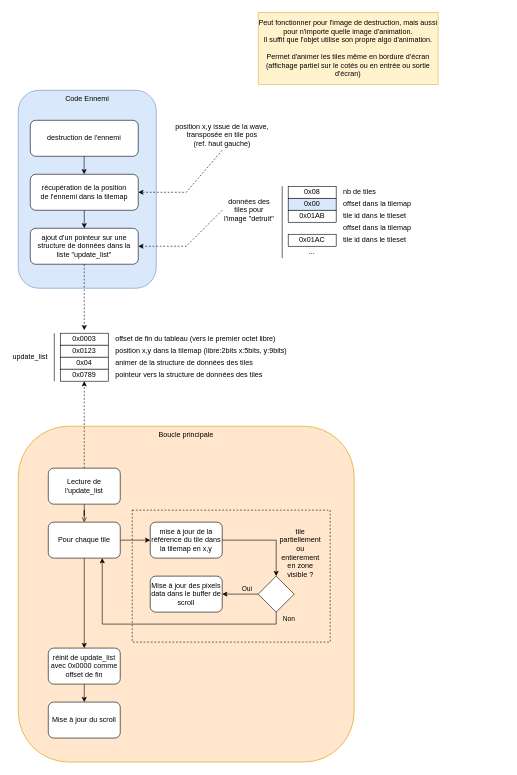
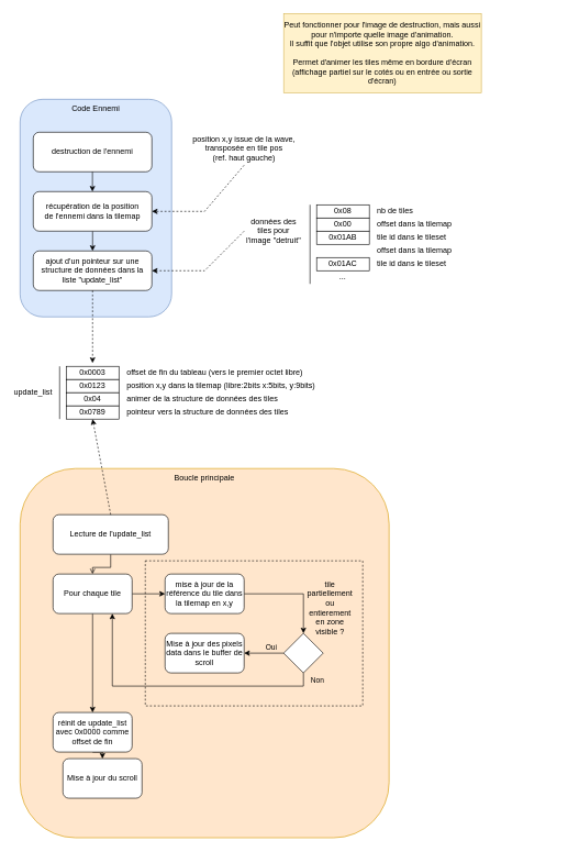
  <mxCell id="0" />
  <mxCell id="1" parent="0" />
  <mxCell id="2" value="Code Ennemi" style="rounded=1;whiteSpace=wrap;html=1;verticalAlign=top;fillColor=#dae8fc;strokeColor=#6c8ebf;" parent="1" vertex="1"><mxGeometry x="30" y="150" width="230" height="330" as="geometry" /></mxCell>
  <mxCell id="3" value="ajout d'un pointeur sur une structure de données dans la liste &quot;update_list&quot;" style="rounded=1;whiteSpace=wrap;html=1;" parent="1" vertex="1"><mxGeometry x="50" y="380" width="180" height="60" as="geometry" /></mxCell>
  <mxCell id="4" value="0x0003" style="rounded=0;whiteSpace=wrap;html=1;" parent="1" vertex="1"><mxGeometry x="100" y="555" width="80" height="20" as="geometry" /></mxCell>
  <mxCell id="5" value="0x0123" style="rounded=0;whiteSpace=wrap;html=1;" parent="1" vertex="1"><mxGeometry x="100" y="575" width="80" height="20" as="geometry" /></mxCell>
  <mxCell id="6" value="0x04" style="rounded=0;whiteSpace=wrap;html=1;" parent="1" vertex="1"><mxGeometry x="100" y="595" width="80" height="20" as="geometry" /></mxCell>
  <mxCell id="7" value="0x0789" style="rounded=0;whiteSpace=wrap;html=1;" parent="1" vertex="1"><mxGeometry x="100" y="615" width="80" height="20" as="geometry" /></mxCell>
  <mxCell id="8" value="update_list" style="text;html=1;align=center;verticalAlign=middle;whiteSpace=wrap;rounded=0;" parent="1" vertex="1"><mxGeometry x="20" y="580" width="60" height="30" as="geometry" /></mxCell>
  <mxCell id="9" value="offset de fin du tableau (vers le premier octet libre)" style="text;html=1;align=left;verticalAlign=middle;whiteSpace=wrap;rounded=0;" parent="1" vertex="1"><mxGeometry x="190" y="550" width="270" height="30" as="geometry" /></mxCell>
  <mxCell id="10" value="position x,y dans la tilemap (libre:2bits x:5bits, y:9bits)" style="text;html=1;align=left;verticalAlign=middle;whiteSpace=wrap;rounded=0;" parent="1" vertex="1"><mxGeometry x="190" y="570" width="320" height="30" as="geometry" /></mxCell>
  <mxCell id="11" value="animer de la structure de données des tiles" style="text;html=1;align=left;verticalAlign=middle;whiteSpace=wrap;rounded=0;" parent="1" vertex="1"><mxGeometry x="190" y="590" width="410" height="30" as="geometry" /></mxCell>
  <mxCell id="12" value="pointeur vers la structure de données des tiles" style="text;html=1;align=left;verticalAlign=middle;whiteSpace=wrap;rounded=0;" parent="1" vertex="1"><mxGeometry x="190" y="610" width="410" height="30" as="geometry" /></mxCell>
  <mxCell id="13" value="" style="endArrow=none;html=1;rounded=0;" parent="1" edge="1"><mxGeometry width="50" height="50" relative="1" as="geometry"><mxPoint x="90" y="635" as="sourcePoint" /><mxPoint x="90" y="555" as="targetPoint" /></mxGeometry></mxCell>
  <mxCell id="14" value="destruction de l'ennemi" style="rounded=1;whiteSpace=wrap;html=1;" parent="1" vertex="1"><mxGeometry x="50" y="200" width="180" height="60" as="geometry" /></mxCell>
  <mxCell id="15" value="" style="endArrow=classic;html=1;rounded=0;exitX=0.5;exitY=1;exitDx=0;exitDy=0;entryX=0.5;entryY=0;entryDx=0;entryDy=0;" parent="1" source="21" target="3" edge="1"><mxGeometry width="50" height="50" relative="1" as="geometry"><mxPoint x="340" y="520" as="sourcePoint" /><mxPoint x="390" y="470" as="targetPoint" /></mxGeometry></mxCell>
  <mxCell id="16" value="" style="endArrow=classic;html=1;rounded=0;exitX=0.5;exitY=1;exitDx=0;exitDy=0;dashed=1;" parent="1" source="3" edge="1"><mxGeometry width="50" height="50" relative="1" as="geometry"><mxPoint x="340" y="520" as="sourcePoint" /><mxPoint x="140" y="550" as="targetPoint" /></mxGeometry></mxCell>
  <mxCell id="17" value="0x08" style="rounded=0;whiteSpace=wrap;html=1;" parent="1" vertex="1"><mxGeometry x="480" y="310" width="80" height="20" as="geometry" /></mxCell>
- <mxCell id="18" value="0x00" style="rounded=0;whiteSpace=wrap;html=1;fillColor=#dae8fc;" parent="1" vertex="1"><mxGeometry x="480" y="330" width="80" height="20" as="geometry" /></mxCell>
+ <mxCell id="18" value="0x00" style="rounded=0;whiteSpace=wrap;html=1;" parent="1" vertex="1"><mxGeometry x="480" y="330" width="80" height="20" as="geometry" /></mxCell>
  <mxCell id="19" value="0x01AB" style="rounded=0;whiteSpace=wrap;html=1;" parent="1" vertex="1"><mxGeometry x="480" y="350" width="80" height="20" as="geometry" /></mxCell>
  <mxCell id="20" value="" style="endArrow=none;html=1;rounded=0;" parent="1" edge="1"><mxGeometry width="50" height="50" relative="1" as="geometry"><mxPoint x="470" y="430" as="sourcePoint" /><mxPoint x="470" y="310" as="targetPoint" /></mxGeometry></mxCell>
  <mxCell id="21" value="récupération de la position&lt;div&gt;de l'ennemi dans la tilemap&lt;/div&gt;" style="rounded=1;whiteSpace=wrap;html=1;" parent="1" vertex="1"><mxGeometry x="50" y="290" width="180" height="60" as="geometry" /></mxCell>
  <mxCell id="22" value="" style="endArrow=classic;html=1;rounded=0;exitX=0.5;exitY=1;exitDx=0;exitDy=0;entryX=0.5;entryY=0;entryDx=0;entryDy=0;" parent="1" edge="1"><mxGeometry width="50" height="50" relative="1" as="geometry"><mxPoint x="139.8" y="260" as="sourcePoint" /><mxPoint x="139.8" y="290" as="targetPoint" /></mxGeometry></mxCell>
  <mxCell id="23" value="données des tiles pour l'image &quot;detruit&quot;" style="text;html=1;align=center;verticalAlign=middle;whiteSpace=wrap;rounded=0;" parent="1" vertex="1"><mxGeometry x="370" y="320" width="90" height="60" as="geometry" /></mxCell>
  <mxCell id="24" value="position x,y issue de la wave, transposée en tile pos&lt;div&gt;(ref. haut gauche)&lt;/div&gt;" style="text;html=1;align=center;verticalAlign=middle;whiteSpace=wrap;rounded=0;" parent="1" vertex="1"><mxGeometry x="290" y="200" width="160" height="50" as="geometry" /></mxCell>
  <mxCell id="25" value="" style="endArrow=classic;html=1;rounded=0;exitX=0.5;exitY=1;exitDx=0;exitDy=0;dashed=1;entryX=1;entryY=0.5;entryDx=0;entryDy=0;" parent="1" source="24" target="21" edge="1"><mxGeometry width="50" height="50" relative="1" as="geometry"><mxPoint x="309.31" y="250" as="sourcePoint" /><mxPoint x="309.31" y="350" as="targetPoint" /><Array as="points"><mxPoint x="310" y="320" /></Array></mxGeometry></mxCell>
  <mxCell id="26" value="" style="endArrow=classic;html=1;rounded=0;exitX=0;exitY=0.5;exitDx=0;exitDy=0;dashed=1;entryX=1;entryY=0.5;entryDx=0;entryDy=0;" parent="1" source="23" target="3" edge="1"><mxGeometry width="50" height="50" relative="1" as="geometry"><mxPoint x="400" y="280" as="sourcePoint" /><mxPoint x="240" y="330" as="targetPoint" /><Array as="points"><mxPoint x="310" y="410" /></Array></mxGeometry></mxCell>
  <mxCell id="27" value="nb de tiles" style="text;html=1;align=left;verticalAlign=middle;whiteSpace=wrap;rounded=0;" parent="1" vertex="1"><mxGeometry x="570" y="305" width="270" height="30" as="geometry" /></mxCell>
  <mxCell id="28" value="offset dans la tilemap" style="text;html=1;align=left;verticalAlign=middle;whiteSpace=wrap;rounded=0;" parent="1" vertex="1"><mxGeometry x="570" y="325" width="270" height="30" as="geometry" /></mxCell>
  <mxCell id="29" value="tile id dans le tileset" style="text;html=1;align=left;verticalAlign=middle;whiteSpace=wrap;rounded=0;" parent="1" vertex="1"><mxGeometry x="570" y="345" width="270" height="30" as="geometry" /></mxCell>
  <mxCell id="30" value="Peut fonctionner pour l'image de destruction, mais aussi pour n'importe quelle image d'animation.&lt;div&gt;Il suffit que l'objet utilise son propre algo d'animation.&lt;/div&gt;&lt;div&gt;&lt;br&gt;&lt;/div&gt;&lt;div&gt;Permet d'animer les tiles même en bordure d'écran (affichage partiel sur le cotés ou en entrée ou sortie d'écran)&lt;/div&gt;" style="rounded=0;whiteSpace=wrap;html=1;fillColor=#fff2cc;strokeColor=#d6b656;" parent="1" vertex="1"><mxGeometry x="430" y="20" width="300" height="120" as="geometry" /></mxCell>
  <mxCell id="31" value="offset dans la tilemap" style="text;html=1;align=left;verticalAlign=middle;whiteSpace=wrap;rounded=0;" parent="1" vertex="1"><mxGeometry x="570" y="365" width="270" height="30" as="geometry" /></mxCell>
  <mxCell id="32" value="tile id dans le tileset" style="text;html=1;align=left;verticalAlign=middle;whiteSpace=wrap;rounded=0;" parent="1" vertex="1"><mxGeometry x="570" y="385" width="270" height="30" as="geometry" /></mxCell>
  <mxCell id="33" value="0x01AC" style="rounded=0;whiteSpace=wrap;html=1;" parent="1" vertex="1"><mxGeometry x="480" y="390" width="80" height="20" as="geometry" /></mxCell>
  <mxCell id="34" value="..." style="rounded=0;whiteSpace=wrap;html=1;strokeColor=none;fillColor=none;" parent="1" vertex="1"><mxGeometry x="480" y="410" width="80" height="20" as="geometry" /></mxCell>
  <mxCell id="35" value="Boucle principale" style="rounded=1;whiteSpace=wrap;html=1;verticalAlign=top;fillColor=#ffe6cc;strokeColor=#d79b00;" vertex="1" parent="1"><mxGeometry x="30" y="710" width="560" height="560" as="geometry" /></mxCell>
- <mxCell id="36" value="Mise à jour du scroll" style="rounded=1;whiteSpace=wrap;html=1;" vertex="1" parent="1"><mxGeometry x="80" y="1170" width="120" height="60" as="geometry" /></mxCell>
+ <mxCell id="36" value="Mise à jour du scroll" style="rounded=1;whiteSpace=wrap;html=1;" vertex="1" parent="1"><mxGeometry x="95" y="1150" width="120" height="60" as="geometry" /></mxCell>
  <mxCell id="37" style="edgeStyle=orthogonalEdgeStyle;rounded=0;orthogonalLoop=1;jettySize=auto;html=1;exitX=0.5;exitY=1;exitDx=0;exitDy=0;endArrow=open;" edge="1" parent="1" source="38" target="44"><mxGeometry relative="1" as="geometry" /></mxCell>
- <mxCell id="38" value="Lecture de l'update_list" style="rounded=1;whiteSpace=wrap;html=1;" vertex="1" parent="1"><mxGeometry x="80" y="780" width="120" height="60" as="geometry" /></mxCell>
+ <mxCell id="38" value="Lecture de l'update_list" style="rounded=1;whiteSpace=wrap;html=1;" vertex="1" parent="1"><mxGeometry x="80" y="780" width="175" height="60" as="geometry" /></mxCell>
  <mxCell id="39" value="" style="endArrow=classic;html=1;rounded=0;exitX=0.5;exitY=0;exitDx=0;exitDy=0;dashed=1;entryX=0.5;entryY=1;entryDx=0;entryDy=0;" edge="1" parent="1" source="38" target="7"><mxGeometry width="50" height="50" relative="1" as="geometry"><mxPoint x="150" y="450" as="sourcePoint" /><mxPoint x="150" y="560" as="targetPoint" /><Array as="points" /></mxGeometry></mxCell>
  <mxCell id="40" value="&#10;&lt;span style=&quot;color: rgb(0, 0, 0); font-family: Helvetica; font-size: 12px; font-style: normal; font-variant-ligatures: normal; font-variant-caps: normal; font-weight: 400; letter-spacing: normal; orphans: 2; text-align: center; text-indent: 0px; text-transform: none; widows: 2; word-spacing: 0px; -webkit-text-stroke-width: 0px; white-space: normal; text-decoration-thickness: initial; text-decoration-style: initial; text-decoration-color: initial; float: none; display: inline !important;&quot;&gt;tile partiellement ou entierement en zone visible ?&lt;/span&gt;&#10;&#10;" style="edgeStyle=orthogonalEdgeStyle;rounded=0;orthogonalLoop=1;jettySize=auto;html=1;exitX=1;exitY=0.5;exitDx=0;exitDy=0;entryX=0.5;entryY=0;entryDx=0;entryDy=0;labelBackgroundColor=none;" edge="1" parent="1" source="41" target="50"><mxGeometry x="0.571" y="40" relative="1" as="geometry"><mxPoint as="offset" /></mxGeometry></mxCell>
  <mxCell id="41" value="mise à jour de la référence du tile dans la tilemap en x,y" style="rounded=1;whiteSpace=wrap;html=1;" vertex="1" parent="1"><mxGeometry x="250" y="870" width="120" height="60" as="geometry" /></mxCell>
  <mxCell id="42" style="edgeStyle=orthogonalEdgeStyle;rounded=0;orthogonalLoop=1;jettySize=auto;html=1;exitX=1;exitY=0.5;exitDx=0;exitDy=0;" edge="1" parent="1" source="44" target="41"><mxGeometry relative="1" as="geometry" /></mxCell>
  <mxCell id="43" style="edgeStyle=orthogonalEdgeStyle;rounded=0;orthogonalLoop=1;jettySize=auto;html=1;exitX=0.5;exitY=1;exitDx=0;exitDy=0;entryX=0.5;entryY=0;entryDx=0;entryDy=0;" edge="1" parent="1" source="44" target="53"><mxGeometry relative="1" as="geometry" /></mxCell>
  <mxCell id="44" value="Pour chaque tile" style="rounded=1;whiteSpace=wrap;html=1;" vertex="1" parent="1"><mxGeometry x="80" y="870" width="120" height="60" as="geometry" /></mxCell>
  <mxCell id="45" value="Mise à jour des pixels data dans le buffer de scroll" style="rounded=1;whiteSpace=wrap;html=1;" vertex="1" parent="1"><mxGeometry x="250" y="960" width="120" height="60" as="geometry" /></mxCell>
  <mxCell id="46" style="edgeStyle=orthogonalEdgeStyle;rounded=0;orthogonalLoop=1;jettySize=auto;html=1;exitX=0;exitY=0.5;exitDx=0;exitDy=0;" edge="1" parent="1" source="50" target="45"><mxGeometry relative="1" as="geometry" /></mxCell>
  <mxCell id="47" value="Oui" style="edgeLabel;html=1;align=center;verticalAlign=middle;resizable=0;points=[];labelBackgroundColor=none;" vertex="1" connectable="0" parent="46"><mxGeometry x="0.3" relative="1" as="geometry"><mxPoint x="19" y="-10" as="offset" /></mxGeometry></mxCell>
  <mxCell id="48" style="edgeStyle=orthogonalEdgeStyle;rounded=0;orthogonalLoop=1;jettySize=auto;html=1;exitX=0.5;exitY=1;exitDx=0;exitDy=0;entryX=0.75;entryY=1;entryDx=0;entryDy=0;" edge="1" parent="1" source="50" target="44"><mxGeometry relative="1" as="geometry" /></mxCell>
  <mxCell id="49" value="Non" style="edgeLabel;html=1;align=center;verticalAlign=middle;resizable=0;points=[];labelBackgroundColor=none;" vertex="1" connectable="0" parent="48"><mxGeometry x="0.333" y="1" relative="1" as="geometry"><mxPoint x="280" y="-11" as="offset" /></mxGeometry></mxCell>
  <mxCell id="50" value="" style="rhombus;whiteSpace=wrap;html=1;" vertex="1" parent="1"><mxGeometry x="430" y="960" width="60" height="60" as="geometry" /></mxCell>
  <mxCell id="51" value="" style="rounded=0;whiteSpace=wrap;html=1;fillColor=none;dashed=1;" vertex="1" parent="1"><mxGeometry x="220" y="850" width="330" height="220" as="geometry" /></mxCell>
  <mxCell id="52" style="edgeStyle=orthogonalEdgeStyle;rounded=0;orthogonalLoop=1;jettySize=auto;html=1;exitX=0.5;exitY=1;exitDx=0;exitDy=0;entryX=0.5;entryY=0;entryDx=0;entryDy=0;" edge="1" parent="1" source="53" target="36"><mxGeometry relative="1" as="geometry" /></mxCell>
  <mxCell id="53" value="réinit de update_list&lt;div&gt;avec 0x0000 comme offset de fin&lt;/div&gt;" style="rounded=1;whiteSpace=wrap;html=1;" vertex="1" parent="1"><mxGeometry x="80" y="1080" width="120" height="60" as="geometry" /></mxCell>
